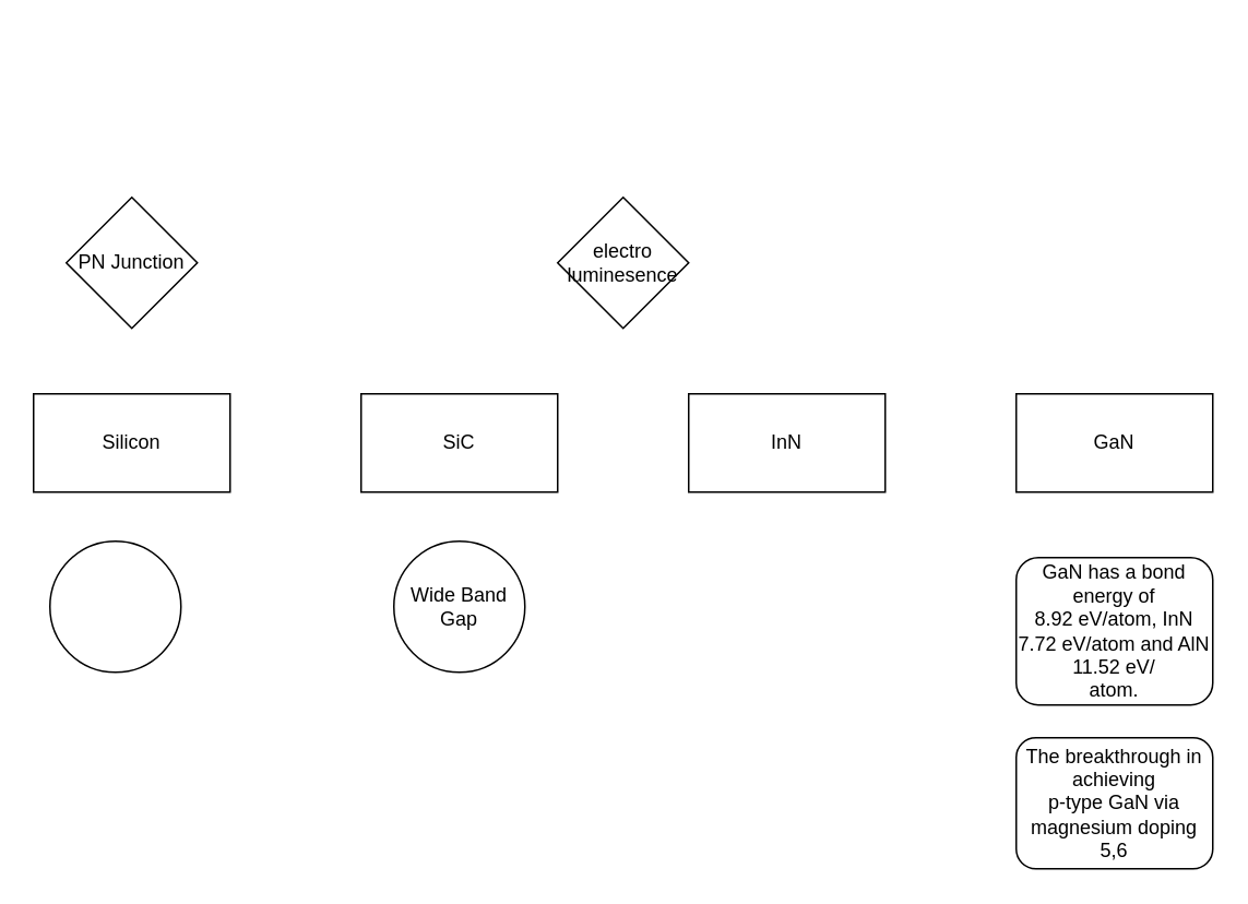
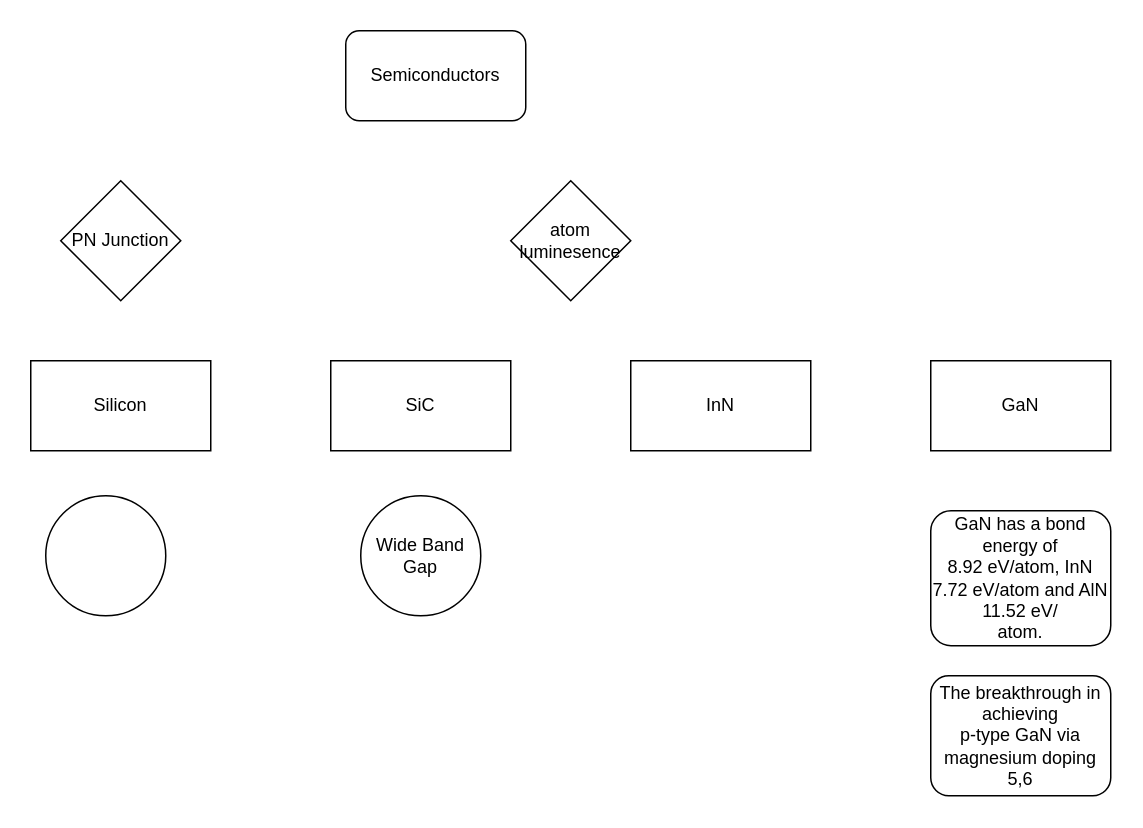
  <mxCell id="0" />
  <mxCell id="1" parent="0" />
  <mxCell id="2" value="Silicon" style="rounded=0;whiteSpace=wrap;html=1;" vertex="1" parent="1"><mxGeometry x="20" y="240" width="120" height="60" as="geometry" /></mxCell>
  <mxCell id="3" value="SiC" style="rounded=0;whiteSpace=wrap;html=1;" vertex="1" parent="1"><mxGeometry x="220" y="240" width="120" height="60" as="geometry" /></mxCell>
  <mxCell id="4" value="GaN" style="rounded=0;whiteSpace=wrap;html=1;" vertex="1" parent="1"><mxGeometry x="620" y="240" width="120" height="60" as="geometry" /></mxCell>
  <mxCell id="5" value="" style="ellipse;whiteSpace=wrap;html=1;aspect=fixed;" vertex="1" parent="1"><mxGeometry x="30" y="330" width="80" height="80" as="geometry" /></mxCell>
  <mxCell id="6" value="Wide Band Gap" style="ellipse;whiteSpace=wrap;html=1;aspect=fixed;" vertex="1" parent="1"><mxGeometry x="240" y="330" width="80" height="80" as="geometry" /></mxCell>
+ <mxCell id="7" value="Semiconductors" style="rounded=1;whiteSpace=wrap;html=1;" vertex="1" parent="1"><mxGeometry x="230" width="120" height="60" as="geometry" y="20" /></mxCell>
  <mxCell id="8" value="PN Junction" style="rhombus;whiteSpace=wrap;html=1;" vertex="1" parent="1"><mxGeometry x="40" y="120" width="80" height="80" as="geometry" /></mxCell>
- <mxCell id="9" value="electro luminesence" style="rhombus;whiteSpace=wrap;html=1;" vertex="1" parent="1"><mxGeometry x="340" y="120" width="80" height="80" as="geometry" /></mxCell>
+ <mxCell id="9" value="atom luminesence" style="rhombus;whiteSpace=wrap;html=1;" vertex="1" parent="1"><mxGeometry x="340" y="120" width="80" height="80" as="geometry" /></mxCell>
  <mxCell id="10" value="InN" style="rounded=0;whiteSpace=wrap;html=1;" vertex="1" parent="1"><mxGeometry x="420" y="240" width="120" height="60" as="geometry" /></mxCell>
  <mxCell id="11" value="&lt;div&gt;GaN has a bond energy of&lt;/div&gt;&lt;div&gt;8.92 eV/atom, InN 7.72 eV/atom and AlN 11.52 eV/&lt;/div&gt;&lt;div&gt;atom.&lt;/div&gt;" style="rounded=1;whiteSpace=wrap;html=1;" vertex="1" parent="1"><mxGeometry x="620" y="340" width="120" height="90" as="geometry" /></mxCell>
  <mxCell id="12" value="&lt;div&gt;The breakthrough in achieving&lt;/div&gt;&lt;div&gt;p-type GaN via magnesium doping 5,6&lt;/div&gt;" style="rounded=1;whiteSpace=wrap;html=1;" vertex="1" parent="1"><mxGeometry x="620" y="450" width="120" height="80" as="geometry" /></mxCell>
